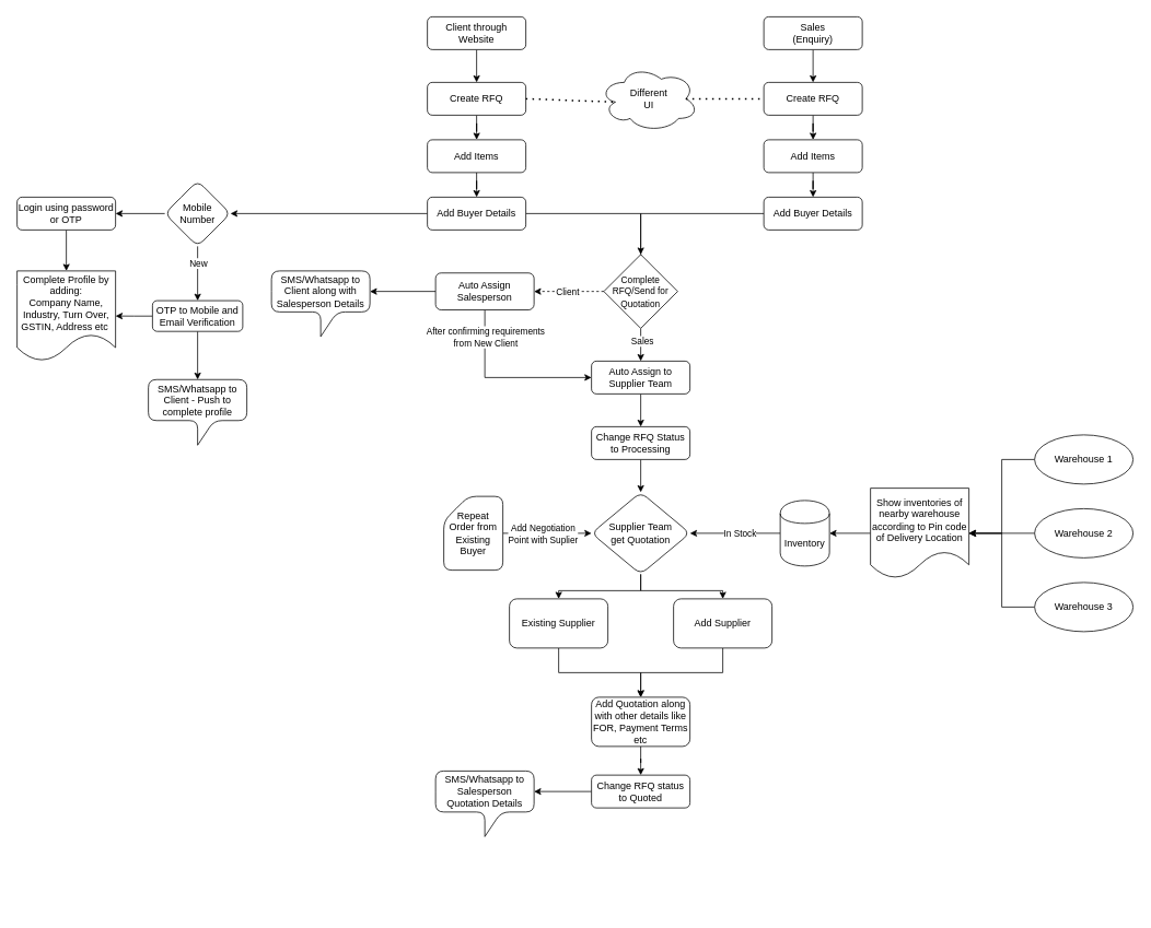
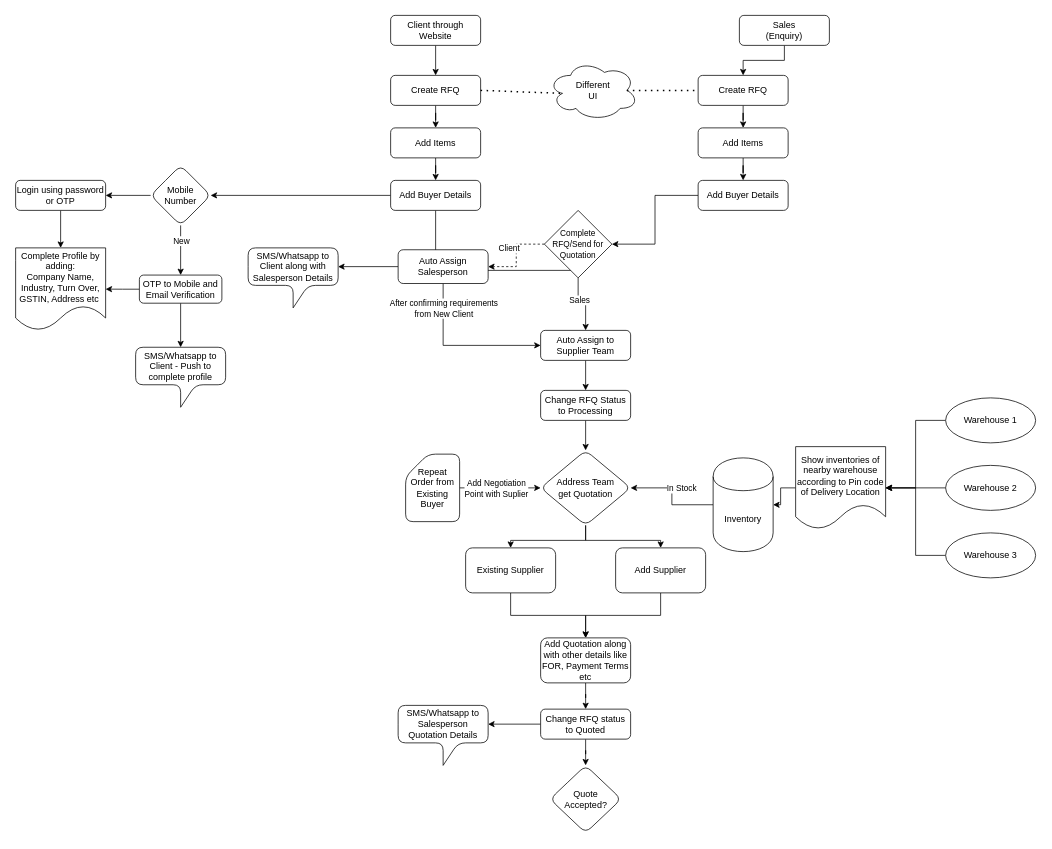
  <mxCell id="0" />
  <mxCell id="1" parent="0" />
  <mxCell id="2" style="edgeStyle=orthogonalEdgeStyle;rounded=0;orthogonalLoop=1;jettySize=auto;html=1;entryX=0.5;entryY=0;entryDx=0;entryDy=0;" edge="1" parent="1" source="3" target="35"><mxGeometry relative="1" as="geometry" /></mxCell>
  <mxCell id="3" value="Client through Website" style="rounded=1;whiteSpace=wrap;html=1;fontSize=12;glass=0;strokeWidth=1;shadow=0;" parent="1" vertex="1"><mxGeometry x="520" y="20" width="120" height="40" as="geometry" /></mxCell>
  <mxCell id="4" style="edgeStyle=orthogonalEdgeStyle;rounded=0;orthogonalLoop=1;jettySize=auto;html=1;entryX=0.5;entryY=0;entryDx=0;entryDy=0;" edge="1" parent="1" source="5" target="7"><mxGeometry relative="1" as="geometry" /></mxCell>
- <mxCell id="5" value="Sales&lt;br&gt;(Enquiry)" style="rounded=1;whiteSpace=wrap;html=1;fontSize=12;glass=0;strokeWidth=1;shadow=0;" vertex="1" parent="1"><mxGeometry x="930" y="20" width="120" height="40" as="geometry" /></mxCell>
+ <mxCell id="5" value="Sales&lt;br&gt;(Enquiry)" style="rounded=1;whiteSpace=wrap;html=1;fontSize=12;glass=0;strokeWidth=1;shadow=0;" vertex="1" parent="1"><mxGeometry x="985" y="20" width="120" height="40" as="geometry" /></mxCell>
  <mxCell id="6" value="" style="edgeStyle=orthogonalEdgeStyle;rounded=0;orthogonalLoop=1;jettySize=auto;html=1;" edge="1" parent="1" source="7" target="9"><mxGeometry relative="1" as="geometry" /></mxCell>
  <mxCell id="7" value="Create RFQ" style="whiteSpace=wrap;html=1;rounded=1;shadow=0;strokeWidth=1;glass=0;" vertex="1" parent="1"><mxGeometry x="930" y="100" width="120" height="40" as="geometry" /></mxCell>
  <mxCell id="8" style="edgeStyle=orthogonalEdgeStyle;rounded=0;orthogonalLoop=1;jettySize=auto;html=1;entryX=0.5;entryY=0;entryDx=0;entryDy=0;" edge="1" parent="1" source="9" target="39"><mxGeometry relative="1" as="geometry" /></mxCell>
  <mxCell id="9" value="Add Items" style="whiteSpace=wrap;html=1;rounded=1;shadow=0;strokeWidth=1;glass=0;" vertex="1" parent="1"><mxGeometry x="930" y="170" width="120" height="40" as="geometry" /></mxCell>
  <mxCell id="10" value="" style="edgeStyle=orthogonalEdgeStyle;rounded=0;orthogonalLoop=1;jettySize=auto;html=1;entryX=0.5;entryY=0;entryDx=0;entryDy=0;" edge="1" parent="1" source="12" target="17"><mxGeometry relative="1" as="geometry"><mxPoint x="780" y="380" as="targetPoint" /><Array as="points"><mxPoint x="780" y="360" /><mxPoint x="780" y="360" /></Array></mxGeometry></mxCell>
  <mxCell id="11" style="edgeStyle=orthogonalEdgeStyle;rounded=0;orthogonalLoop=1;jettySize=auto;html=1;entryX=1;entryY=0.5;entryDx=0;entryDy=0;" edge="1" parent="1" source="12" target="27"><mxGeometry relative="1" as="geometry" /></mxCell>
  <mxCell id="12" value="Add Buyer Details" style="whiteSpace=wrap;html=1;rounded=1;shadow=0;strokeWidth=1;glass=0;" vertex="1" parent="1"><mxGeometry x="520" y="240" width="120" height="40" as="geometry" /></mxCell>
  <mxCell id="13" value="" style="edgeStyle=orthogonalEdgeStyle;rounded=0;orthogonalLoop=1;jettySize=auto;html=1;dashed=1;" edge="1" parent="1" source="17" target="21"><mxGeometry relative="1" as="geometry" /></mxCell>
  <mxCell id="14" value="Client" style="edgeLabel;html=1;align=center;verticalAlign=middle;resizable=0;points=[];" vertex="1" connectable="0" parent="13"><mxGeometry x="-0.179" relative="1" as="geometry"><mxPoint x="-10" as="offset" /></mxGeometry></mxCell>
  <mxCell id="15" value="" style="edgeStyle=orthogonalEdgeStyle;rounded=0;orthogonalLoop=1;jettySize=auto;html=1;" edge="1" parent="1" source="17" target="23"><mxGeometry relative="1" as="geometry" /></mxCell>
  <mxCell id="16" value="Sales" style="edgeLabel;html=1;align=center;verticalAlign=middle;resizable=0;points=[];" vertex="1" connectable="0" parent="15"><mxGeometry x="-0.266" y="1" relative="1" as="geometry"><mxPoint as="offset" /></mxGeometry></mxCell>
- <mxCell id="17" value="&lt;span&gt;&lt;font style=&quot;font-size: 11px&quot;&gt;Complete RFQ/Send for Quotation&lt;/font&gt;&lt;/span&gt;" style="rhombus;whiteSpace=wrap;html=1;" vertex="1" parent="1"><mxGeometry x="735" y="310" width="90" height="90" as="geometry" /></mxCell>
+ <mxCell id="17" value="&lt;span&gt;&lt;font style=&quot;font-size: 11px&quot;&gt;Complete RFQ/Send for Quotation&lt;/font&gt;&lt;/span&gt;" style="rhombus;whiteSpace=wrap;html=1;" vertex="1" parent="1"><mxGeometry x="725" y="280" width="90" height="90" as="geometry" /></mxCell>
  <mxCell id="18" style="edgeStyle=orthogonalEdgeStyle;rounded=0;orthogonalLoop=1;jettySize=auto;html=1;entryX=0;entryY=0.5;entryDx=0;entryDy=0;" edge="1" parent="1" source="21" target="23"><mxGeometry relative="1" as="geometry"><Array as="points"><mxPoint x="590" y="460" /></Array></mxGeometry></mxCell>
  <mxCell id="19" value="After confirming requirements &lt;br&gt;from New Client" style="edgeLabel;html=1;align=center;verticalAlign=middle;resizable=0;points=[];" vertex="1" connectable="0" parent="18"><mxGeometry x="-0.721" y="2" relative="1" as="geometry"><mxPoint x="-2" y="3" as="offset" /></mxGeometry></mxCell>
  <mxCell id="20" value="" style="edgeStyle=orthogonalEdgeStyle;rounded=0;orthogonalLoop=1;jettySize=auto;html=1;entryX=0;entryY=0;entryDx=120;entryDy=25;entryPerimeter=0;" edge="1" parent="1" source="21" target="50"><mxGeometry relative="1" as="geometry" /></mxCell>
  <mxCell id="21" value="Auto Assign Salesperson" style="whiteSpace=wrap;html=1;rounded=1;" vertex="1" parent="1"><mxGeometry x="530" y="332.5" width="120" height="45" as="geometry" /></mxCell>
  <mxCell id="22" value="" style="edgeStyle=orthogonalEdgeStyle;rounded=0;orthogonalLoop=1;jettySize=auto;html=1;" edge="1" parent="1" source="23" target="49"><mxGeometry relative="1" as="geometry" /></mxCell>
  <mxCell id="23" value="Auto Assign to Supplier Team" style="whiteSpace=wrap;html=1;shadow=0;rounded=1;" vertex="1" parent="1"><mxGeometry x="720" y="440" width="120" height="40" as="geometry" /></mxCell>
  <mxCell id="24" value="" style="edgeStyle=orthogonalEdgeStyle;rounded=0;orthogonalLoop=1;jettySize=auto;html=1;" edge="1" parent="1" source="27" target="32"><mxGeometry relative="1" as="geometry" /></mxCell>
  <mxCell id="25" value="New" style="edgeLabel;html=1;align=center;verticalAlign=middle;resizable=0;points=[];" vertex="1" connectable="0" parent="24"><mxGeometry x="-0.186" y="2" relative="1" as="geometry"><mxPoint x="-2" y="-7" as="offset" /></mxGeometry></mxCell>
  <mxCell id="26" style="edgeStyle=orthogonalEdgeStyle;rounded=0;orthogonalLoop=1;jettySize=auto;html=1;entryX=1;entryY=0.5;entryDx=0;entryDy=0;" edge="1" parent="1" source="27" target="29"><mxGeometry relative="1" as="geometry" /></mxCell>
  <mxCell id="27" value="Mobile Number" style="rhombus;whiteSpace=wrap;html=1;rounded=1;shadow=0;strokeWidth=1;glass=0;" vertex="1" parent="1"><mxGeometry x="200" y="220" width="80" height="80" as="geometry" /></mxCell>
  <mxCell id="28" value="" style="edgeStyle=orthogonalEdgeStyle;rounded=0;orthogonalLoop=1;jettySize=auto;html=1;entryX=0.5;entryY=0;entryDx=0;entryDy=0;" edge="1" parent="1" source="29" target="33"><mxGeometry relative="1" as="geometry" /></mxCell>
  <mxCell id="29" value="Login using password or OTP" style="whiteSpace=wrap;html=1;rounded=1;shadow=0;strokeWidth=1;glass=0;" vertex="1" parent="1"><mxGeometry x="20" y="240" width="120" height="40" as="geometry" /></mxCell>
  <mxCell id="30" style="edgeStyle=orthogonalEdgeStyle;rounded=0;orthogonalLoop=1;jettySize=auto;html=1;" edge="1" parent="1" source="32" target="33"><mxGeometry relative="1" as="geometry" /></mxCell>
  <mxCell id="31" value="" style="edgeStyle=orthogonalEdgeStyle;rounded=0;orthogonalLoop=1;jettySize=auto;html=1;" edge="1" parent="1" source="32" target="52"><mxGeometry relative="1" as="geometry" /></mxCell>
  <mxCell id="32" value="OTP to Mobile and Email Verification" style="whiteSpace=wrap;html=1;rounded=1;shadow=0;strokeWidth=1;glass=0;" vertex="1" parent="1"><mxGeometry x="185" y="366.25" width="110" height="37.5" as="geometry" /></mxCell>
  <mxCell id="33" value="&lt;span&gt;Complete Profile by adding:&lt;br&gt;Company Name, Industry, Turn Over, GSTIN, Address etc&amp;nbsp;&lt;br&gt;&lt;/span&gt;" style="shape=document;whiteSpace=wrap;html=1;boundedLbl=1;rounded=1;shadow=0;strokeWidth=1;glass=0;" vertex="1" parent="1"><mxGeometry x="20" y="330" width="120" height="110" as="geometry" /></mxCell>
  <mxCell id="34" style="edgeStyle=orthogonalEdgeStyle;rounded=0;orthogonalLoop=1;jettySize=auto;html=1;entryX=0.5;entryY=0;entryDx=0;entryDy=0;" edge="1" parent="1" source="35" target="37"><mxGeometry relative="1" as="geometry" /></mxCell>
  <mxCell id="35" value="Create RFQ" style="whiteSpace=wrap;html=1;rounded=1;shadow=0;strokeWidth=1;glass=0;" vertex="1" parent="1"><mxGeometry x="520" y="100" width="120" height="40" as="geometry" /></mxCell>
  <mxCell id="36" style="edgeStyle=orthogonalEdgeStyle;rounded=0;orthogonalLoop=1;jettySize=auto;html=1;entryX=0.5;entryY=0;entryDx=0;entryDy=0;" edge="1" parent="1" source="37" target="12"><mxGeometry relative="1" as="geometry" /></mxCell>
  <mxCell id="37" value="Add Items" style="whiteSpace=wrap;html=1;rounded=1;shadow=0;strokeWidth=1;glass=0;" vertex="1" parent="1"><mxGeometry x="520" y="170" width="120" height="40" as="geometry" /></mxCell>
  <mxCell id="38" style="edgeStyle=orthogonalEdgeStyle;rounded=0;orthogonalLoop=1;jettySize=auto;html=1;" edge="1" parent="1" source="39" target="17"><mxGeometry relative="1" as="geometry" /></mxCell>
  <mxCell id="39" value="Add Buyer Details" style="whiteSpace=wrap;html=1;rounded=1;shadow=0;strokeWidth=1;glass=0;" vertex="1" parent="1"><mxGeometry x="930" y="240" width="120" height="40" as="geometry" /></mxCell>
  <mxCell id="40" value="Different &lt;br&gt;UI" style="ellipse;shape=cloud;whiteSpace=wrap;html=1;rounded=1;shadow=0;strokeWidth=1;glass=0;" vertex="1" parent="1"><mxGeometry x="730" y="80" width="120" height="80" as="geometry" /></mxCell>
  <mxCell id="41" value="" style="endArrow=none;dashed=1;html=1;dashPattern=1 3;strokeWidth=2;exitX=1;exitY=0.5;exitDx=0;exitDy=0;entryX=0.16;entryY=0.55;entryDx=0;entryDy=0;entryPerimeter=0;" edge="1" parent="1" source="35" target="40"><mxGeometry width="50" height="50" relative="1" as="geometry"><mxPoint x="650" y="120" as="sourcePoint" /><mxPoint x="690" y="70" as="targetPoint" /></mxGeometry></mxCell>
  <mxCell id="42" value="" style="endArrow=none;dashed=1;html=1;dashPattern=1 3;strokeWidth=2;exitX=0.875;exitY=0.5;exitDx=0;exitDy=0;entryX=0;entryY=0.5;entryDx=0;entryDy=0;exitPerimeter=0;" edge="1" parent="1" source="40" target="7"><mxGeometry width="50" height="50" relative="1" as="geometry"><mxPoint x="830.8" y="115.5" as="sourcePoint" /><mxPoint x="930" y="115.5" as="targetPoint" /></mxGeometry></mxCell>
  <mxCell id="43" value="" style="edgeStyle=orthogonalEdgeStyle;rounded=0;orthogonalLoop=1;jettySize=auto;html=1;" edge="1" parent="1" source="44" target="47"><mxGeometry relative="1" as="geometry" /></mxCell>
  <mxCell id="44" value="Add Quotation along with other details like FOR, Payment Terms etc" style="whiteSpace=wrap;html=1;rounded=1;shadow=0;" vertex="1" parent="1"><mxGeometry x="720" y="850" width="120" height="60" as="geometry" /></mxCell>
  <mxCell id="45" style="edgeStyle=orthogonalEdgeStyle;rounded=0;orthogonalLoop=1;jettySize=auto;html=1;entryX=0;entryY=0;entryDx=120;entryDy=25;entryPerimeter=0;" edge="1" parent="1" source="47" target="51"><mxGeometry relative="1" as="geometry" /></mxCell>
+ <mxCell id="46" value="" style="edgeStyle=orthogonalEdgeStyle;rounded=0;orthogonalLoop=1;jettySize=auto;html=1;" edge="1" parent="1" source="47" target="74"><mxGeometry relative="1" as="geometry" /></mxCell>
  <mxCell id="47" value="Change RFQ status to Quoted" style="whiteSpace=wrap;html=1;rounded=1;shadow=0;" vertex="1" parent="1"><mxGeometry x="720" y="945" width="120" height="40" as="geometry" /></mxCell>
  <mxCell id="48" style="edgeStyle=orthogonalEdgeStyle;rounded=0;orthogonalLoop=1;jettySize=auto;html=1;entryX=0.5;entryY=0;entryDx=0;entryDy=0;" edge="1" parent="1" source="49" target="55"><mxGeometry relative="1" as="geometry"><mxPoint x="780" y="590" as="targetPoint" /></mxGeometry></mxCell>
  <mxCell id="49" value="Change RFQ Status to Processing" style="whiteSpace=wrap;html=1;shadow=0;rounded=1;" vertex="1" parent="1"><mxGeometry x="720" y="520" width="120" height="40" as="geometry" /></mxCell>
  <mxCell id="50" value="SMS/Whatsapp to Client along with Salesperson Details" style="shape=callout;rounded=1;whiteSpace=wrap;html=1;perimeter=calloutPerimeter;base=20;" vertex="1" parent="1"><mxGeometry x="330" y="330" width="120" height="80" as="geometry" /></mxCell>
  <mxCell id="51" value="&lt;span&gt;SMS/Whatsapp to Salesperson Quotation Details&lt;/span&gt;" style="shape=callout;rounded=1;whiteSpace=wrap;html=1;perimeter=calloutPerimeter;shadow=0;" vertex="1" parent="1"><mxGeometry x="530" y="940" width="120" height="80" as="geometry" /></mxCell>
  <mxCell id="52" value="SMS/Whatsapp to Client - Push to complete profile" style="shape=callout;rounded=1;whiteSpace=wrap;html=1;perimeter=calloutPerimeter;shadow=0;strokeWidth=1;glass=0;" vertex="1" parent="1"><mxGeometry x="180" y="462.5" width="120" height="80" as="geometry" /></mxCell>
  <mxCell id="53" value="" style="edgeStyle=orthogonalEdgeStyle;rounded=0;orthogonalLoop=1;jettySize=auto;html=1;entryX=0.5;entryY=0;entryDx=0;entryDy=0;" edge="1" parent="1" source="55" target="71"><mxGeometry relative="1" as="geometry"><Array as="points"><mxPoint x="780" y="720" /><mxPoint x="880" y="720" /></Array></mxGeometry></mxCell>
  <mxCell id="54" style="edgeStyle=orthogonalEdgeStyle;rounded=0;orthogonalLoop=1;jettySize=auto;html=1;entryX=0.5;entryY=0;entryDx=0;entryDy=0;" edge="1" parent="1" source="55" target="73"><mxGeometry relative="1" as="geometry"><Array as="points"><mxPoint x="780" y="720" /><mxPoint x="680" y="720" /></Array></mxGeometry></mxCell>
- <mxCell id="55" value="&lt;span&gt;Supplier Team&lt;br&gt;get Quotation&lt;/span&gt;" style="rhombus;whiteSpace=wrap;html=1;rounded=1;shadow=0;" vertex="1" parent="1"><mxGeometry x="720" y="600" width="120" height="100" as="geometry" /></mxCell>
+ <mxCell id="55" value="&lt;span&gt;Address Team&lt;br&gt;get Quotation&lt;/span&gt;" style="rhombus;whiteSpace=wrap;html=1;rounded=1;shadow=0;" vertex="1" parent="1"><mxGeometry x="720" y="600" width="120" height="100" as="geometry" /></mxCell>
  <mxCell id="56" style="edgeStyle=orthogonalEdgeStyle;rounded=0;orthogonalLoop=1;jettySize=auto;html=1;entryX=1;entryY=0.5;entryDx=0;entryDy=0;" edge="1" parent="1" source="58" target="55"><mxGeometry relative="1" as="geometry" /></mxCell>
  <mxCell id="57" value="In Stock" style="edgeLabel;html=1;align=center;verticalAlign=middle;resizable=0;points=[];" vertex="1" connectable="0" parent="56"><mxGeometry x="0.325" y="-1" relative="1" as="geometry"><mxPoint x="23" y="1" as="offset" /></mxGeometry></mxCell>
- <mxCell id="58" value="Inventory" style="shape=cylinder;whiteSpace=wrap;html=1;boundedLbl=1;backgroundOutline=1;rounded=1;shadow=0;" vertex="1" parent="1"><mxGeometry x="950" y="610" width="60" height="80" as="geometry" /></mxCell>
+ <mxCell id="58" value="Inventory" style="shape=cylinder;whiteSpace=wrap;html=1;boundedLbl=1;backgroundOutline=1;rounded=1;shadow=0;" vertex="1" parent="1"><mxGeometry x="950" y="610" width="80" height="125" as="geometry" /></mxCell>
  <mxCell id="59" style="edgeStyle=orthogonalEdgeStyle;rounded=0;orthogonalLoop=1;jettySize=auto;html=1;entryX=0;entryY=0.5;entryDx=0;entryDy=0;" edge="1" parent="1" source="61" target="55"><mxGeometry relative="1" as="geometry" /></mxCell>
  <mxCell id="60" value="Add Negotiation &lt;br&gt;Point with Suplier" style="edgeLabel;html=1;align=center;verticalAlign=middle;resizable=0;points=[];" vertex="1" connectable="0" parent="59"><mxGeometry x="-0.294" y="1" relative="1" as="geometry"><mxPoint x="10" y="1" as="offset" /></mxGeometry></mxCell>
  <mxCell id="61" value="Repeat Order from Existing Buyer" style="shape=card;whiteSpace=wrap;html=1;rounded=1;shadow=0;" vertex="1" parent="1"><mxGeometry x="540" y="605" width="72" height="90" as="geometry" /></mxCell>
  <mxCell id="62" style="edgeStyle=orthogonalEdgeStyle;rounded=0;orthogonalLoop=1;jettySize=auto;html=1;entryX=1;entryY=0.5;entryDx=0;entryDy=0;" edge="1" parent="1" source="63" target="58"><mxGeometry relative="1" as="geometry" /></mxCell>
  <mxCell id="63" value="Show inventories of nearby warehouse according to Pin code of Delivery Location" style="shape=document;whiteSpace=wrap;html=1;boundedLbl=1;rounded=1;shadow=0;" vertex="1" parent="1"><mxGeometry x="1060" y="595" width="120" height="110" as="geometry" /></mxCell>
  <mxCell id="64" style="edgeStyle=orthogonalEdgeStyle;rounded=0;orthogonalLoop=1;jettySize=auto;html=1;entryX=1;entryY=0.5;entryDx=0;entryDy=0;" edge="1" parent="1" source="65" target="63"><mxGeometry relative="1" as="geometry" /></mxCell>
  <mxCell id="65" value="Warehouse 1" style="ellipse;whiteSpace=wrap;html=1;rounded=1;shadow=0;" vertex="1" parent="1"><mxGeometry x="1260" y="530" width="120" height="60" as="geometry" /></mxCell>
  <mxCell id="66" style="edgeStyle=orthogonalEdgeStyle;rounded=0;orthogonalLoop=1;jettySize=auto;html=1;entryX=1;entryY=0.5;entryDx=0;entryDy=0;" edge="1" parent="1" source="67" target="63"><mxGeometry relative="1" as="geometry" /></mxCell>
  <mxCell id="67" value="Warehouse 2" style="ellipse;whiteSpace=wrap;html=1;rounded=1;shadow=0;" vertex="1" parent="1"><mxGeometry x="1260" y="620" width="120" height="60" as="geometry" /></mxCell>
  <mxCell id="68" style="edgeStyle=orthogonalEdgeStyle;rounded=0;orthogonalLoop=1;jettySize=auto;html=1;entryX=1;entryY=0.5;entryDx=0;entryDy=0;" edge="1" parent="1" source="69" target="63"><mxGeometry relative="1" as="geometry" /></mxCell>
  <mxCell id="69" value="Warehouse 3" style="ellipse;whiteSpace=wrap;html=1;rounded=1;shadow=0;" vertex="1" parent="1"><mxGeometry x="1260" y="710" width="120" height="60" as="geometry" /></mxCell>
  <mxCell id="70" style="edgeStyle=orthogonalEdgeStyle;rounded=0;orthogonalLoop=1;jettySize=auto;html=1;entryX=0.5;entryY=0;entryDx=0;entryDy=0;" edge="1" parent="1" source="71" target="44"><mxGeometry relative="1" as="geometry"><mxPoint x="780" y="870" as="targetPoint" /><Array as="points"><mxPoint x="880" y="820" /><mxPoint x="780" y="820" /></Array></mxGeometry></mxCell>
  <mxCell id="71" value="Add Supplier" style="whiteSpace=wrap;html=1;rounded=1;shadow=0;" vertex="1" parent="1"><mxGeometry x="820" y="730" width="120" height="60" as="geometry" /></mxCell>
  <mxCell id="72" style="edgeStyle=orthogonalEdgeStyle;rounded=0;orthogonalLoop=1;jettySize=auto;html=1;entryX=0.5;entryY=0;entryDx=0;entryDy=0;" edge="1" parent="1" source="73" target="44"><mxGeometry relative="1" as="geometry" /></mxCell>
  <mxCell id="73" value="Existing Supplier" style="whiteSpace=wrap;html=1;rounded=1;shadow=0;" vertex="1" parent="1"><mxGeometry x="620" y="730" width="120" height="60" as="geometry" /></mxCell>
+ <mxCell id="74" value="Quote &lt;br&gt;Accepted?" style="rhombus;whiteSpace=wrap;html=1;rounded=1;shadow=0;" vertex="1" parent="1"><mxGeometry x="732.5" y="1020" width="95" height="90" as="geometry" /></mxCell>
